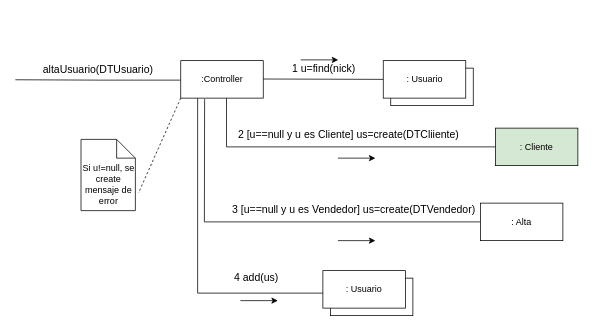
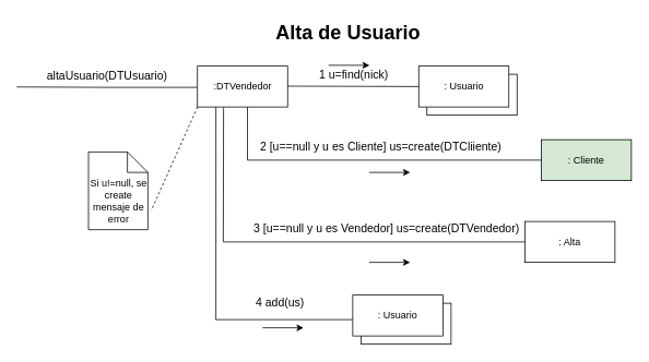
  <mxCell id="0" />
  <mxCell id="1" parent="0" />
- <mxCell id="2" value=":Controller" style="html=1;whiteSpace=wrap;" vertex="1" parent="1"><mxGeometry x="240.5" y="80" width="110" height="50" as="geometry" /></mxCell>
+ <mxCell id="2" value=":DTVendedor" style="html=1;whiteSpace=wrap;" vertex="1" parent="1"><mxGeometry x="240.5" y="80" width="110" height="50" as="geometry" /></mxCell>
  <mxCell id="3" value="Object" style="html=1;whiteSpace=wrap;" vertex="1" parent="1"><mxGeometry x="520.5" y="90" width="110" height="50" as="geometry" /></mxCell>
  <mxCell id="4" value=": Usuario" style="html=1;whiteSpace=wrap;" vertex="1" parent="1"><mxGeometry x="510.5" y="80" width="110" height="50" as="geometry" /></mxCell>
  <mxCell id="5" value="&lt;font style=&quot;font-size: 14px;&quot;&gt;1 u=find(nick)&lt;/font&gt;" style="endArrow=none;html=1;endSize=12;startArrow=none;startSize=14;startFill=0;edgeStyle=orthogonalEdgeStyle;align=center;verticalAlign=bottom;endFill=0;rounded=0;entryX=0;entryY=0.5;entryDx=0;entryDy=0;" edge="1" parent="1" target="4"><mxGeometry y="3" relative="1" as="geometry"><mxPoint x="350.5" y="104.5" as="sourcePoint" /><mxPoint x="510.5" y="104.5" as="targetPoint" /></mxGeometry></mxCell>
  <mxCell id="6" value="&lt;span style=&quot;font-size: 14px;&quot;&gt;altaUsuario(DTUsuario)&lt;/span&gt;" style="endArrow=none;html=1;endSize=12;startArrow=none;startSize=14;startFill=0;edgeStyle=orthogonalEdgeStyle;align=center;verticalAlign=bottom;endFill=0;rounded=0;" edge="1" parent="1"><mxGeometry y="3" relative="1" as="geometry"><mxPoint x="20" y="105.5" as="sourcePoint" /><mxPoint x="240" y="106" as="targetPoint" /></mxGeometry></mxCell>
  <mxCell id="7" value="" style="endArrow=classic;html=1;rounded=0;" edge="1" parent="1"><mxGeometry width="50" height="50" relative="1" as="geometry"><mxPoint x="400.5" y="79" as="sourcePoint" /><mxPoint x="450.5" y="79" as="targetPoint" /></mxGeometry></mxCell>
  <mxCell id="8" value="&lt;span style=&quot;font-size: 14px;&quot;&gt;2 [u==null y u es Cliente] us=create(&lt;/span&gt;&lt;span style=&quot;font-size: 14px;&quot;&gt;DTCliiente&lt;/span&gt;&lt;span style=&quot;font-size: 14px;&quot;&gt;)&lt;/span&gt;" style="endArrow=none;html=1;endSize=12;startArrow=none;startSize=14;startFill=0;edgeStyle=orthogonalEdgeStyle;align=center;verticalAlign=bottom;endFill=0;rounded=0;exitX=0.5;exitY=1;exitDx=0;exitDy=0;entryX=0;entryY=0.5;entryDx=0;entryDy=0;" edge="1" parent="1" target="13"><mxGeometry x="0.071" y="5" relative="1" as="geometry"><mxPoint x="301.5" y="130" as="sourcePoint" /><mxPoint x="810.5" y="195" as="targetPoint" /><Array as="points"><mxPoint x="302" y="195" /></Array><mxPoint as="offset" /></mxGeometry></mxCell>
  <mxCell id="9" value=": Alta" style="html=1;whiteSpace=wrap;" vertex="1" parent="1"><mxGeometry x="640" y="270" width="110" height="50" as="geometry" /></mxCell>
  <mxCell id="10" value="&lt;span style=&quot;font-size: 14px;&quot;&gt;3 [u==null y u es Vendedor] us=create(&lt;/span&gt;&lt;span style=&quot;font-size: 14px;&quot;&gt;DTVendedor&lt;/span&gt;&lt;span style=&quot;font-size: 14px;&quot;&gt;)&lt;/span&gt;" style="endArrow=none;html=1;endSize=12;startArrow=none;startSize=14;startFill=0;edgeStyle=orthogonalEdgeStyle;align=center;verticalAlign=bottom;endFill=0;rounded=0;entryX=0;entryY=0.5;entryDx=0;entryDy=0;exitX=0.289;exitY=1.019;exitDx=0;exitDy=0;exitPerimeter=0;" edge="1" parent="1" source="2" target="9"><mxGeometry x="0.36" y="5" relative="1" as="geometry"><mxPoint x="270.5" y="133" as="sourcePoint" /><mxPoint x="471.5" y="295" as="targetPoint" /><Array as="points"><mxPoint x="272" y="133" /><mxPoint x="272" y="133" /><mxPoint x="272" y="295" /></Array><mxPoint x="1" as="offset" /></mxGeometry></mxCell>
  <mxCell id="11" value="" style="endArrow=classic;html=1;rounded=0;" edge="1" parent="1"><mxGeometry width="50" height="50" relative="1" as="geometry"><mxPoint x="450" y="320" as="sourcePoint" /><mxPoint x="500" y="320" as="targetPoint" /></mxGeometry></mxCell>
  <mxCell id="12" value="" style="endArrow=classic;html=1;rounded=0;" edge="1" parent="1"><mxGeometry width="50" height="50" relative="1" as="geometry"><mxPoint x="450" y="210" as="sourcePoint" /><mxPoint x="500" y="210" as="targetPoint" /></mxGeometry></mxCell>
  <mxCell id="13" value=": Cliente" style="html=1;whiteSpace=wrap;fillColor=#d5e8d4;" vertex="1" parent="1"><mxGeometry x="660" y="170" width="110" height="50" as="geometry" /></mxCell>
  <mxCell id="14" value="&lt;span style=&quot;font-family: Helvetica; font-size: 14px; font-style: normal; font-variant-ligatures: normal; font-variant-caps: normal; font-weight: 400; letter-spacing: normal; orphans: 2; text-align: center; text-indent: 0px; text-transform: none; widows: 2; word-spacing: 0px; -webkit-text-stroke-width: 0px; white-space: nowrap; text-decoration-thickness: initial; text-decoration-style: initial; text-decoration-color: initial; float: none; display: inline !important;&quot;&gt;&lt;font style=&quot;color: light-dark(rgb(255, 255, 255), rgb(255, 255, 255));&quot;&gt;4 add(us)&lt;/font&gt;&lt;/span&gt;" style="text;whiteSpace=wrap;html=1;" vertex="1" parent="1"><mxGeometry x="390.5" y="100" width="120" height="40" as="geometry" /></mxCell>
  <mxCell id="15" value="Si u!=null, se create mensaje de error" style="shape=note2;boundedLbl=1;whiteSpace=wrap;html=1;size=25;verticalAlign=top;align=center;" vertex="1" parent="1"><mxGeometry x="107.5" y="185" width="72.5" height="95" as="geometry" /></mxCell>
  <mxCell id="16" value="" style="endArrow=none;dashed=1;html=1;rounded=0;entryX=1.057;entryY=0.753;entryDx=0;entryDy=0;entryPerimeter=0;exitX=0.25;exitY=1;exitDx=0;exitDy=0;" edge="1" parent="1" target="15"><mxGeometry width="50" height="50" relative="1" as="geometry"><mxPoint x="240.5" y="130" as="sourcePoint" /><mxPoint x="242.5" y="55" as="targetPoint" /></mxGeometry></mxCell>
  <mxCell id="17" value="Object" style="html=1;whiteSpace=wrap;" vertex="1" parent="1"><mxGeometry x="440" y="370" width="110" height="50" as="geometry" /></mxCell>
  <mxCell id="18" value=": Usuario" style="html=1;whiteSpace=wrap;" vertex="1" parent="1"><mxGeometry x="430" y="360" width="110" height="50" as="geometry" /></mxCell>
  <mxCell id="19" value="&lt;span style=&quot;font-size: 14px;&quot;&gt;4 add(us&lt;/span&gt;&lt;span style=&quot;font-size: 14px;&quot;&gt;)&lt;/span&gt;" style="endArrow=none;html=1;endSize=12;startArrow=none;startSize=14;startFill=0;edgeStyle=orthogonalEdgeStyle;align=center;verticalAlign=bottom;endFill=0;rounded=0;" edge="1" parent="1"><mxGeometry x="0.582" y="10" relative="1" as="geometry"><mxPoint x="263" y="130" as="sourcePoint" /><mxPoint x="430" y="390" as="targetPoint" /><Array as="points"><mxPoint x="263" y="390" /></Array><mxPoint as="offset" /></mxGeometry></mxCell>
  <mxCell id="20" value="" style="endArrow=classic;html=1;rounded=0;" edge="1" parent="1"><mxGeometry width="50" height="50" relative="1" as="geometry"><mxPoint x="320" y="400" as="sourcePoint" /><mxPoint x="370" y="400" as="targetPoint" /></mxGeometry></mxCell>
+ <mxCell id="21" value="&lt;font style=&quot;font-size: 24px;&quot;&gt;&lt;b&gt;Alta de Usuario&lt;/b&gt;&lt;/font&gt;" style="text;html=1;align=center;verticalAlign=middle;resizable=0;points=[];autosize=1;strokeColor=none;fillColor=none;" vertex="1" parent="1"><mxGeometry x="324" y="20" width="200" height="40" as="geometry" /></mxCell>
